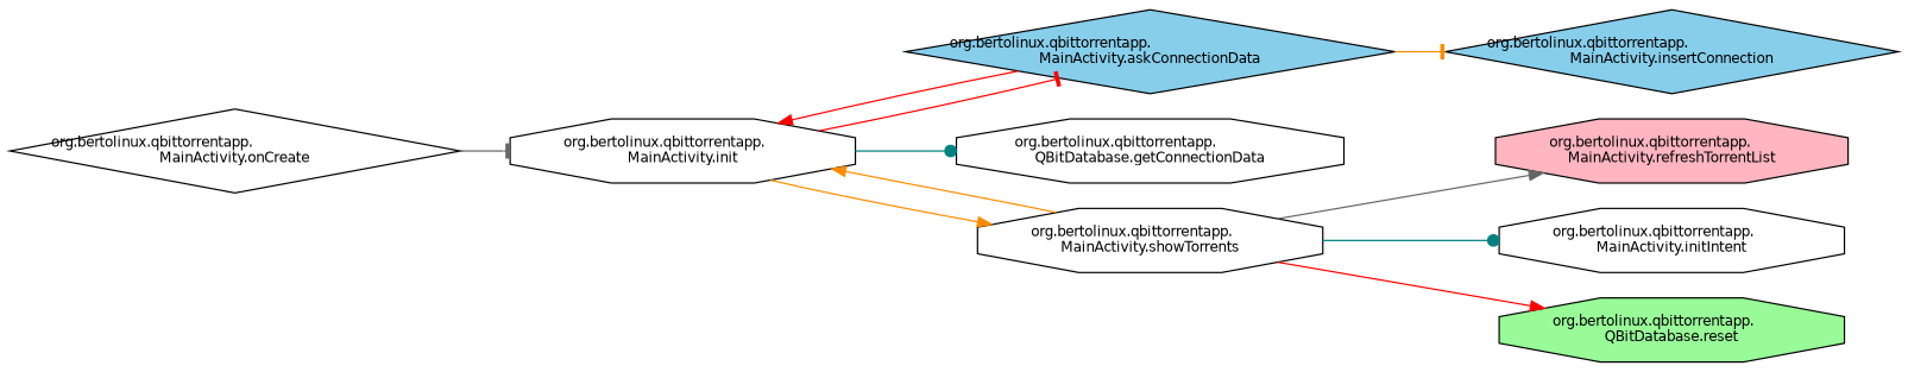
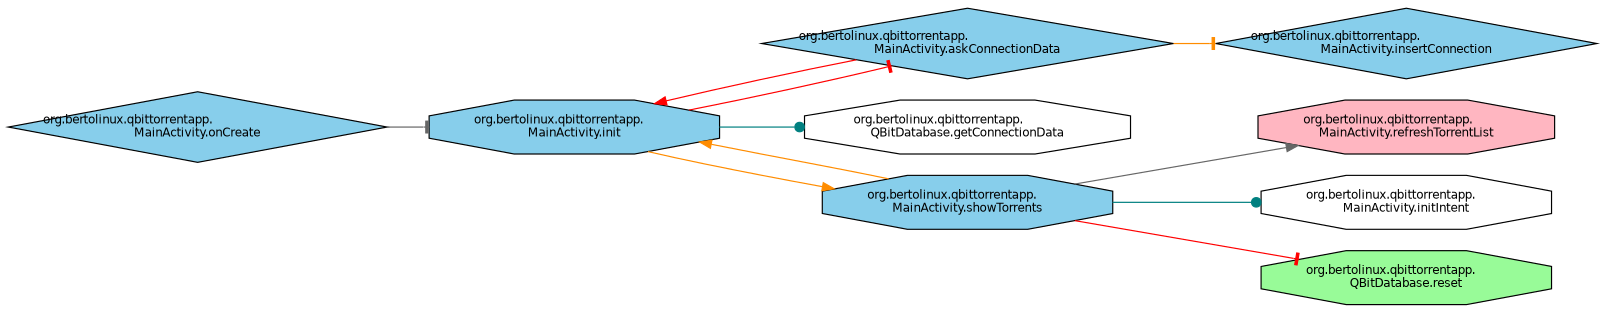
  digraph {
    rankdir=LR
    node [color=black fillcolor=skyblue fontname=Helvetica fontsize=10 shape=octagon style=filled]
    edge [arrowhead=tee color=red fontname=Helvetica fontsize=10 labelfontname=Helvetica labelfontsize=10 style=solid]
-   n1 [fillcolor=white fontcolor=black height=0.2 label="org.bertolinux.qbittorrentapp.\lMainActivity.onCreate" shape=diamond width=0.4]
-   n2 [fillcolor=white height=0.2 label="org.bertolinux.qbittorrentapp.\lMainActivity.init" width=0.4]
+   n1 [fontcolor=black height=0.2 label="org.bertolinux.qbittorrentapp.\lMainActivity.onCreate" shape=diamond width=0.4]
+   n2 [height=0.2 label="org.bertolinux.qbittorrentapp.\lMainActivity.init" width=0.4]
    n3 [height=0.2 label="org.bertolinux.qbittorrentapp.\lMainActivity.askConnectionData" shape=diamond width=0.4]
    n4 [fillcolor=white height=0.2 label="org.bertolinux.qbittorrentapp.\lQBitDatabase.getConnectionData" width=0.4]
-   n5 [fillcolor=white height=0.2 label="org.bertolinux.qbittorrentapp.\lMainActivity.showTorrents" width=0.4]
+   n5 [height=0.2 label="org.bertolinux.qbittorrentapp.\lMainActivity.showTorrents" width=0.4]
    n6 [height=0.2 label="org.bertolinux.qbittorrentapp.\lMainActivity.insertConnection" shape=diamond width=0.4]
    n7 [fillcolor=lightpink height=0.2 label="org.bertolinux.qbittorrentapp.\lMainActivity.refreshTorrentList" width=0.4]
    n8 [fillcolor=white height=0.2 label="org.bertolinux.qbittorrentapp.\lMainActivity.initIntent" width=0.4]
    n9 [fillcolor=palegreen height=0.2 label="org.bertolinux.qbittorrentapp.\lQBitDatabase.reset" width=0.4]
    n1 -> n2 [color=gray40]
    n2 -> n3
    n2 -> n4 [arrowhead=dot color=teal]
    n2 -> n5 [arrowhead=normal color=darkorange]
    n3 -> n2 [arrowhead=normal]
    n3 -> n6 [color=darkorange]
    n5 -> n2 [arrowhead=normal color=darkorange]
    n5 -> n7 [arrowhead=normal color=gray40]
    n5 -> n8 [arrowhead=dot color=teal]
-   n5 -> n9 [arrowhead=normal]
+   n5 -> n9
  }
